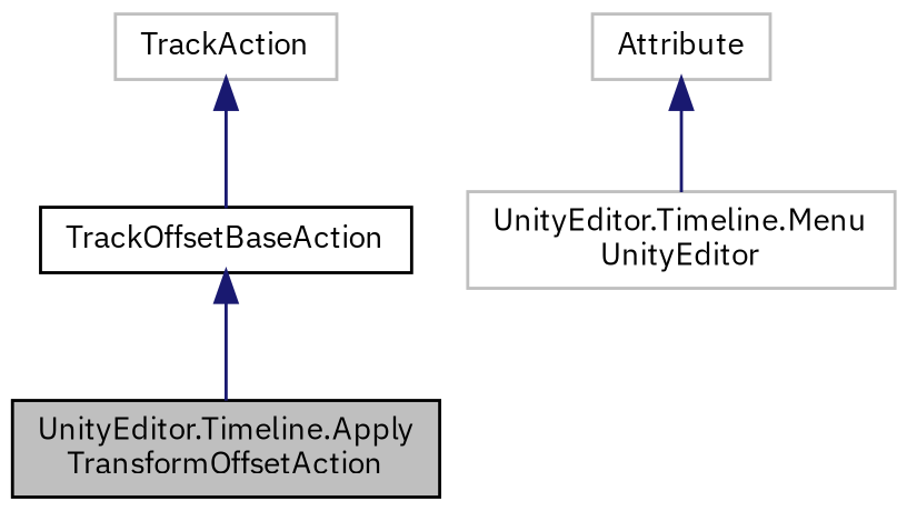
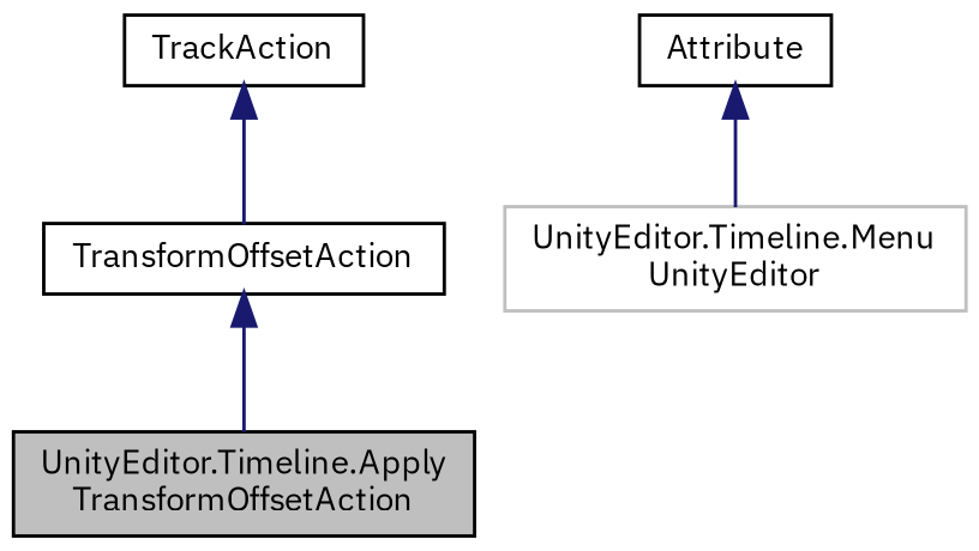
  digraph {
    fontname="IBM Plex Sans"
    node [color=black fillcolor=white fontname="IBM Plex Sans" fontsize=10 shape=record style=filled]
    edge [color=midnightblue dir=back fontname="IBM Plex Sans" fontsize=10 labelfontname=Helvetica labelfontsize=10 style=solid]
    n1 [fillcolor=grey75 fontcolor=black height=0.2 label="UnityEditor.Timeline.Apply\lTransformOffsetAction" width=0.4]
-   n2 [height=0.2 label=TrackOffsetBaseAction width=0.4]
-   n3 [color=grey75 height=0.2 label=TrackAction width=0.4]
+   n2 [height=0.2 label=TransformOffsetAction width=0.4]
+   n3 [height=0.2 label=TrackAction width=0.4]
    n4 [color=grey75 height=0.2 label="UnityEditor.Timeline.Menu\lUnityEditor" width=0.4]
-   n5 [color=grey75 height=0.2 label=Attribute width=0.4]
+   n5 [height=0.2 label=Attribute width=0.4]
    n2 -> n1
    n3 -> n2
    n5 -> n4
  }
